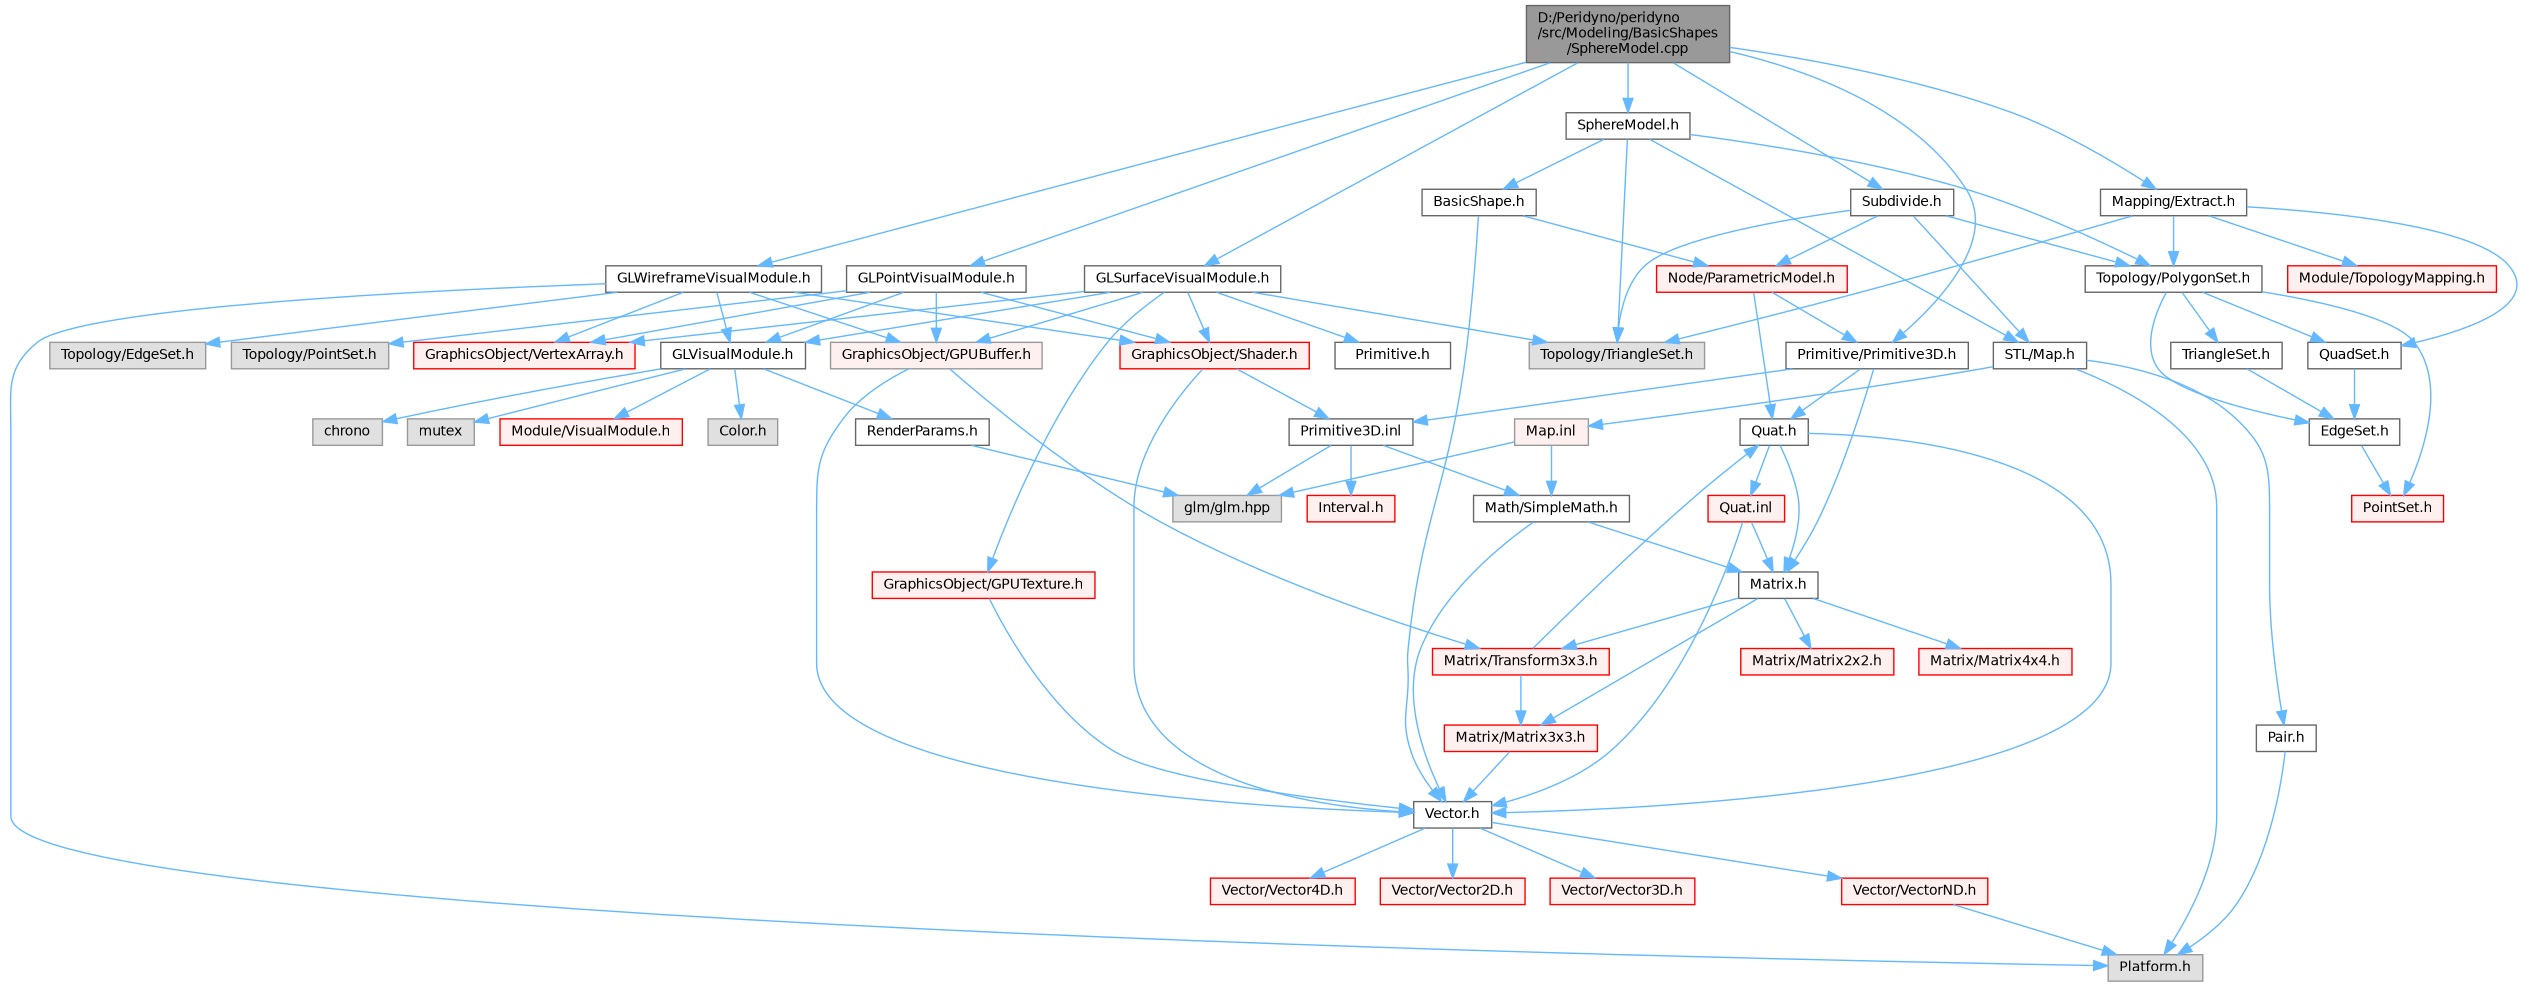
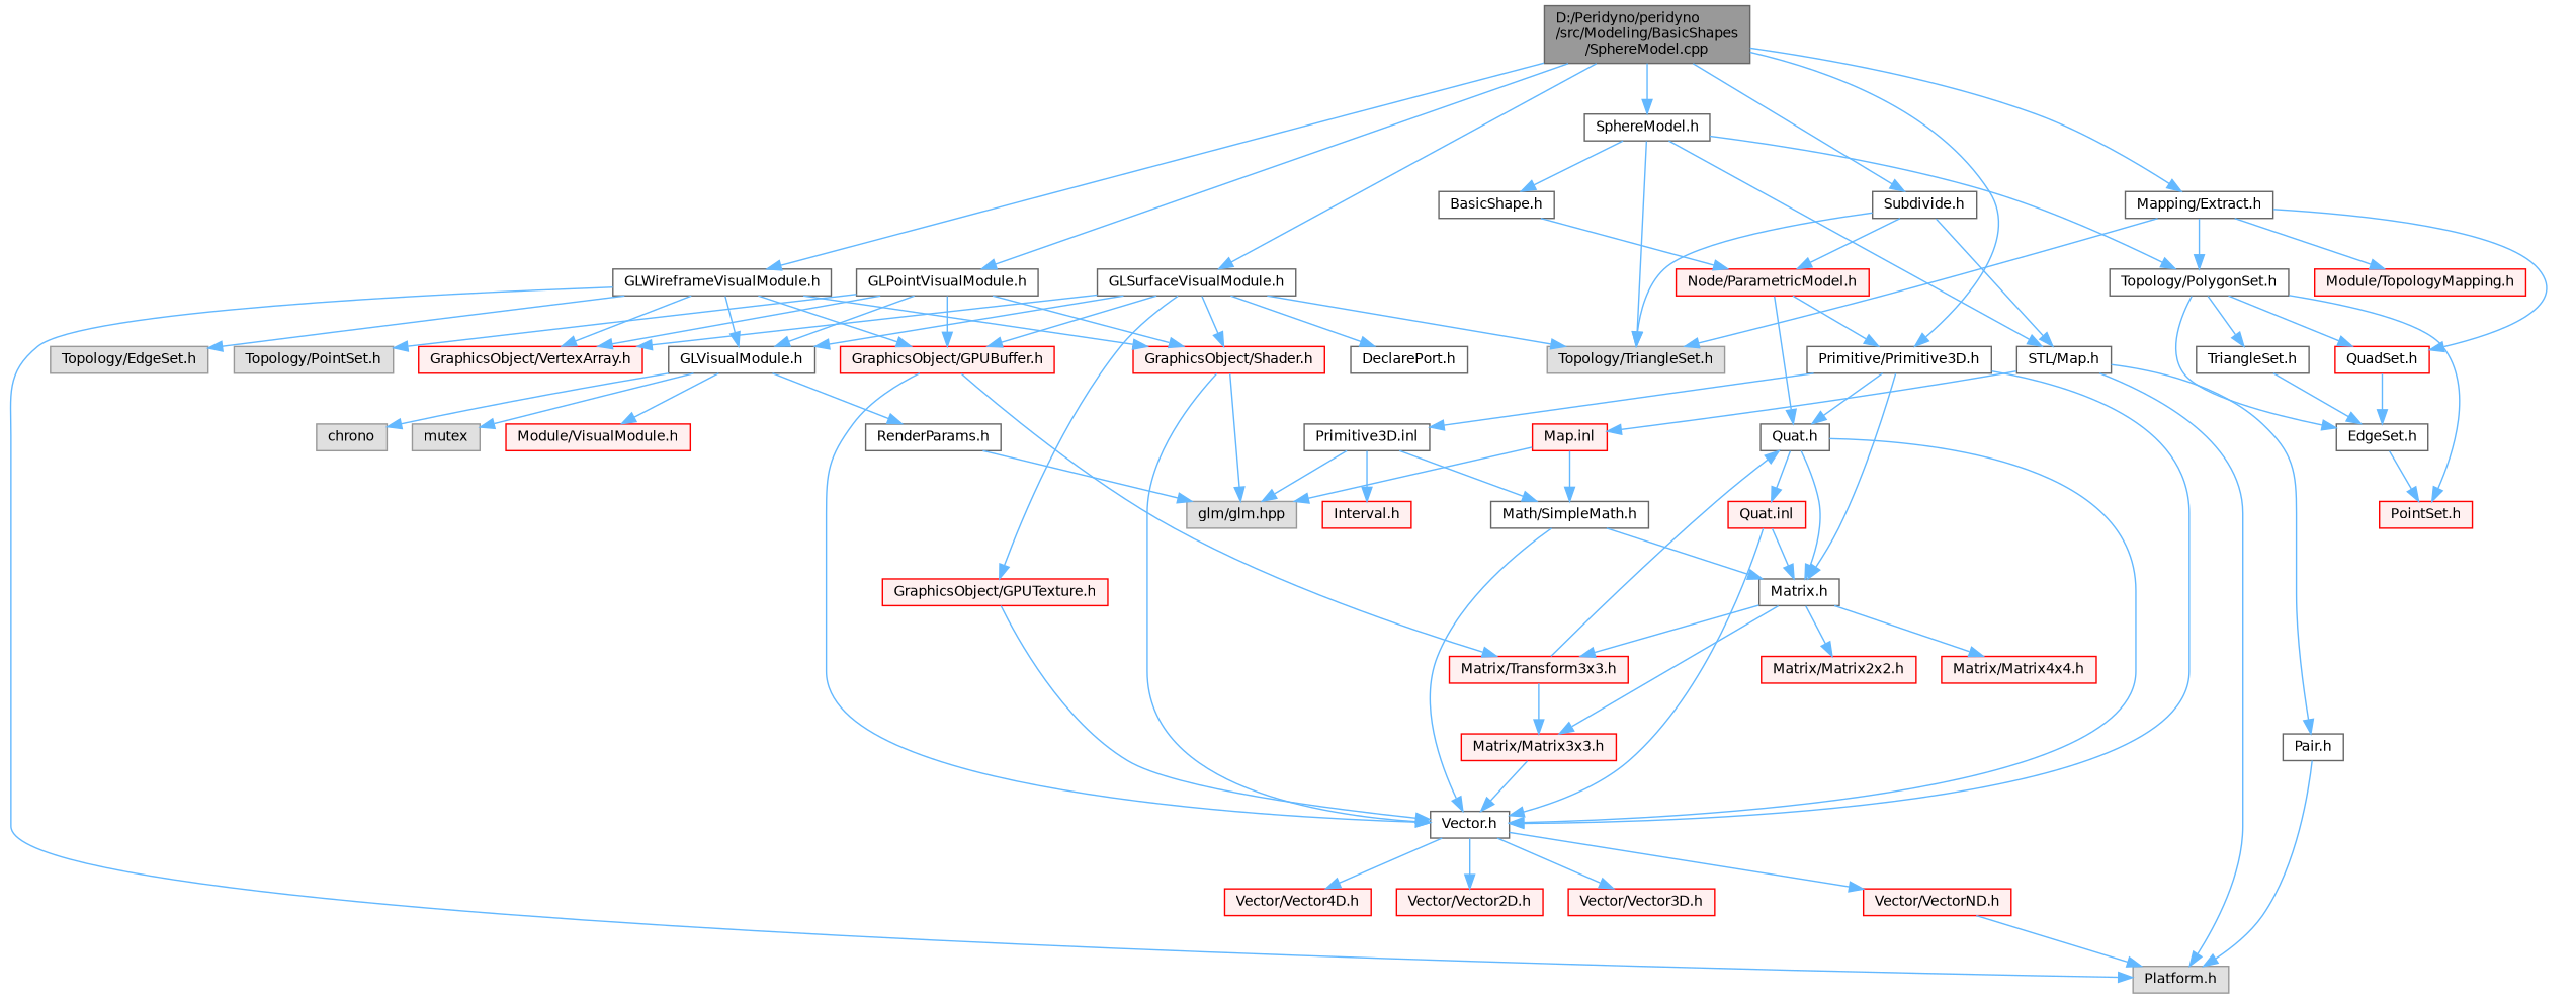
  digraph {
    node [color=grey40 fillcolor=white fontname=Helvetica fontsize=10 shape=box style=filled]
    edge [color=steelblue1 fontname=Helvetica fontsize=10 labelfontname=Helvetica labelfontsize=10 style=solid]
    n1 [color=gray40 fillcolor=grey60 fontcolor=black height=0.2 label="D:/Peridyno/peridyno\l/src/Modeling/BasicShapes\l/SphereModel.cpp" width=0.4]
    n2 [height=0.2 label="SphereModel.h" width=0.4]
    n3 [height=0.2 label="Primitive/Primitive3D.h" width=0.4]
    n4 [height=0.2 label="GLSurfaceVisualModule.h" width=0.4]
    n5 [height=0.2 label="GLWireframeVisualModule.h" width=0.4]
    n6 [height=0.2 label="GLPointVisualModule.h" width=0.4]
    n7 [height=0.2 label="Mapping/Extract.h" width=0.4]
    n8 [height=0.2 label="Subdivide.h" width=0.4]
    n9 [height=0.2 label="BasicShape.h" width=0.4]
    n10 [color=grey60 fillcolor="#E0E0E0" height=0.2 label="Topology/TriangleSet.h" width=0.4]
    n11 [height=0.2 label="Topology/PolygonSet.h" width=0.4]
    n12 [height=0.2 label="STL/Map.h" width=0.4]
    n13 [height=0.2 label="Quat.h" width=0.4]
    n14 [height=0.2 label="Vector.h" width=0.4]
    n15 [height=0.2 label="Matrix.h" width=0.4]
    n16 [height=0.2 label="Primitive3D.inl" width=0.4]
-   n17 [height=0.2 label="Primitive.h" width=0.4]
+   n17 [height=0.2 label="DeclarePort.h" width=0.4]
    n18 [height=0.2 label="GLVisualModule.h" width=0.4]
-   n19 [color=grey60 fillcolor="#FFF0F0" height=0.2 label="GraphicsObject/GPUBuffer.h" width=0.4]
+   n19 [color=red fillcolor="#FFF0F0" height=0.2 label="GraphicsObject/GPUBuffer.h" width=0.4]
    n20 [color=red fillcolor="#FFF0F0" height=0.2 label="GraphicsObject/GPUTexture.h" width=0.4]
    n21 [color=red fillcolor="#FFF0F0" height=0.2 label="GraphicsObject/VertexArray.h" width=0.4]
    n22 [color=red fillcolor="#FFF0F0" height=0.2 label="GraphicsObject/Shader.h" width=0.4]
    n23 [color=grey60 fillcolor="#E0E0E0" height=0.2 label="Platform.h" width=0.4]
    n24 [color=grey60 fillcolor="#E0E0E0" height=0.2 label="Topology/EdgeSet.h" width=0.4]
    n25 [color=grey60 fillcolor="#E0E0E0" height=0.2 label="Topology/PointSet.h" width=0.4]
-   n26 [height=0.2 label="QuadSet.h" width=0.4]
+   n26 [color=red height=0.2 label="QuadSet.h" width=0.4]
    n27 [color=red fillcolor="#FFF0F0" height=0.2 label="Module/TopologyMapping.h" width=0.4]
    n28 [color=red fillcolor="#FFF0F0" height=0.2 label="Node/ParametricModel.h" width=0.4]
    n29 [color=red fillcolor="#FFF0F0" height=0.2 label="PointSet.h" width=0.4]
    n30 [height=0.2 label="EdgeSet.h" width=0.4]
    n31 [height=0.2 label="TriangleSet.h" width=0.4]
    n32 [height=0.2 label="Pair.h" width=0.4]
-   n33 [color=grey60 fillcolor="#FFF0F0" height=0.2 label="Map.inl" width=0.4]
+   n33 [color=red fillcolor="#FFF0F0" height=0.2 label="Map.inl" width=0.4]
    n34 [color=red fillcolor="#FFF0F0" height=0.2 label="Quat.inl" width=0.4]
    n35 [color=red fillcolor="#FFF0F0" height=0.2 label="Vector/Vector2D.h" width=0.4]
    n36 [color=red fillcolor="#FFF0F0" height=0.2 label="Vector/Vector3D.h" width=0.4]
    n37 [color=red fillcolor="#FFF0F0" height=0.2 label="Vector/Vector4D.h" width=0.4]
    n38 [color=red fillcolor="#FFF0F0" height=0.2 label="Vector/VectorND.h" width=0.4]
    n39 [color=red fillcolor="#FFF0F0" height=0.2 label="Matrix/Matrix2x2.h" width=0.4]
    n40 [color=red fillcolor="#FFF0F0" height=0.2 label="Matrix/Matrix3x3.h" width=0.4]
    n41 [color=red fillcolor="#FFF0F0" height=0.2 label="Matrix/Matrix4x4.h" width=0.4]
    n42 [color=red fillcolor="#FFF0F0" height=0.2 label="Matrix/Transform3x3.h" width=0.4]
    n43 [height=0.2 label="Math/SimpleMath.h" width=0.4]
    n44 [color=red fillcolor="#FFF0F0" height=0.2 label="Interval.h" width=0.4]
    n45 [color=grey60 fillcolor="#E0E0E0" height=0.2 label="glm/glm.hpp" width=0.4]
    n46 [color=grey60 fillcolor="#E0E0E0" height=0.2 label=chrono width=0.4]
    n47 [color=grey60 fillcolor="#E0E0E0" height=0.2 label=mutex width=0.4]
    n48 [color=red fillcolor="#FFF0F0" height=0.2 label="Module/VisualModule.h" width=0.4]
-   n49 [color=grey60 fillcolor="#E0E0E0" height=0.2 label="Color.h" width=0.4]
    n50 [height=0.2 label="RenderParams.h" width=0.4]
    n1 -> n2
    n1 -> n3
    n1 -> n4
    n1 -> n5
    n1 -> n6
    n1 -> n7
    n1 -> n8
    n2 -> n9
    n2 -> n10
    n2 -> n11
    n2 -> n12
    n3 -> n13
-   n9 -> n14
+   n3 -> n14
    n3 -> n15
    n3 -> n16
    n4 -> n10
    n4 -> n17
    n4 -> n18
    n4 -> n19
    n4 -> n20
    n4 -> n21
    n4 -> n22
    n5 -> n18
    n5 -> n19
    n5 -> n21
    n5 -> n22
    n5 -> n23
    n5 -> n24
    n6 -> n18
    n6 -> n19
    n6 -> n21
    n6 -> n22
    n6 -> n25
    n7 -> n10
    n7 -> n11
    n7 -> n26
    n7 -> n27
    n8 -> n10
-   n8 -> n11
    n8 -> n12
    n8 -> n28
    n9 -> n28
    n11 -> n26
    n11 -> n29
    n11 -> n30
    n11 -> n31
    n12 -> n23
    n12 -> n32
    n12 -> n33
    n13 -> n14
    n13 -> n15
    n13 -> n34
    n14 -> n35
    n14 -> n36
    n14 -> n37
    n14 -> n38
    n15 -> n39
    n15 -> n40
    n15 -> n41
    n15 -> n42
    n16 -> n43
    n16 -> n44
    n16 -> n45
    n18 -> n46
    n18 -> n47
    n18 -> n48
-   n18 -> n49
    n18 -> n50
    n19 -> n14
    n19 -> n42
    n20 -> n14
    n22 -> n14
-   n22 -> n16
+   n22 -> n45
    n26 -> n30
    n28 -> n3
    n28 -> n13
    n30 -> n29
    n31 -> n30
    n32 -> n23
    n33 -> n43
    n33 -> n45
    n34 -> n14
    n34 -> n15
    n38 -> n23
    n40 -> n14
    n42 -> n13
    n42 -> n40
    n43 -> n14
    n43 -> n15
    n50 -> n45
  }
